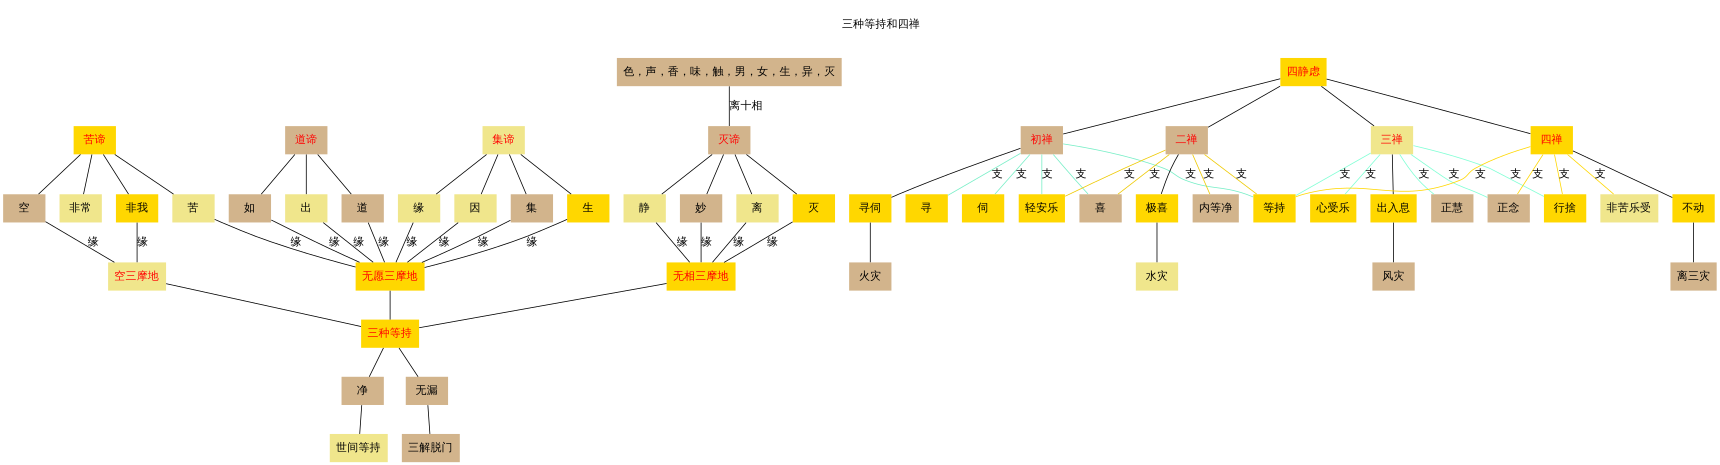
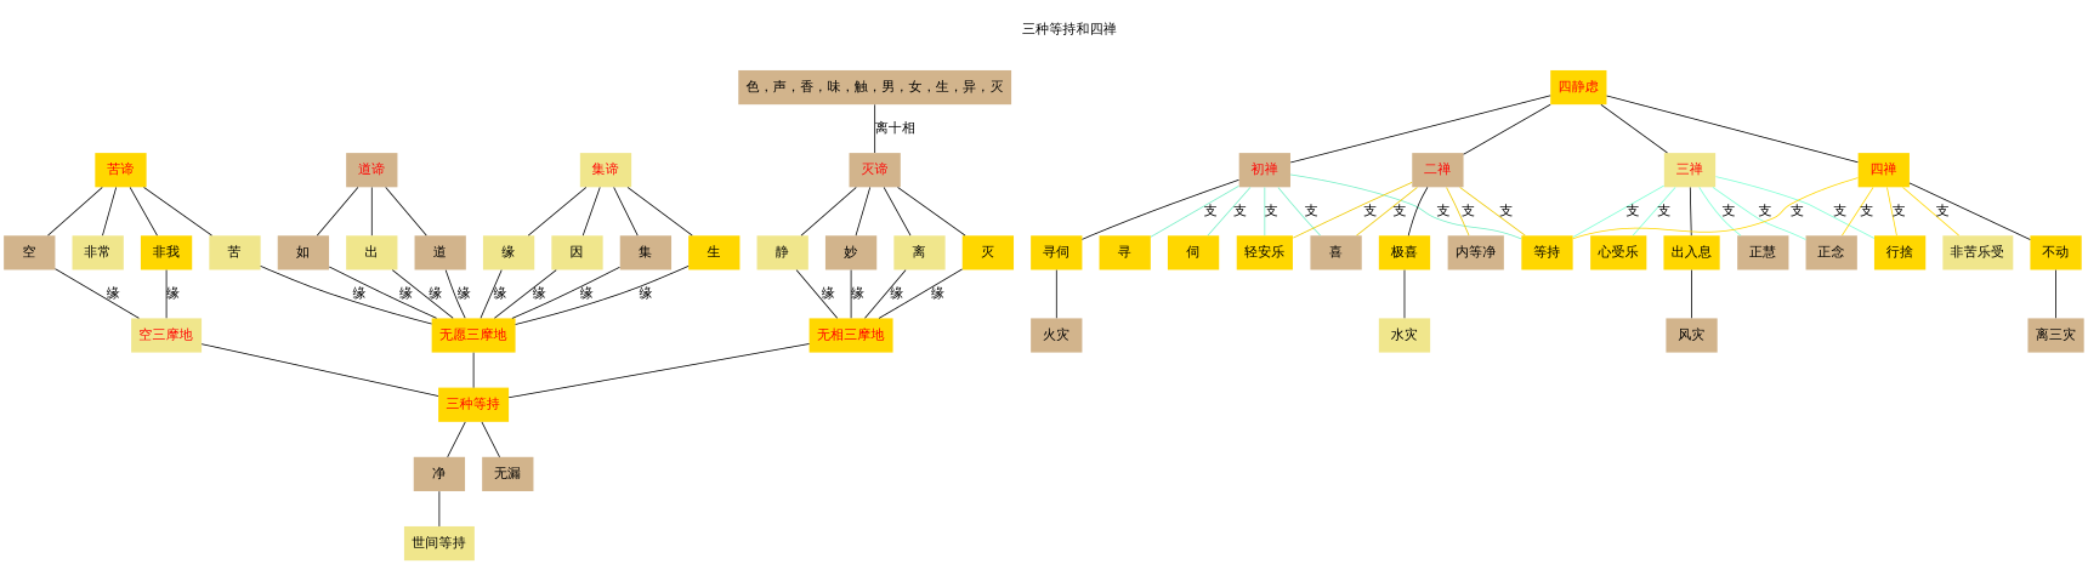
  graph {
    label="\n            三种等持和四禅\l\n            "
    labelloc=t
    rankdir=TB
    splines=true
    node [fillcolor=tan shape=none style=filled]
    "三种等持" [fillcolor=gold fontcolor=red]
    "净"
    "无漏"
    "世间等持" [fillcolor=khaki]
-   "三解脱门"
    "空三摩地" [fillcolor=khaki fontcolor=red]
    "无相三摩地" [fillcolor=gold fontcolor=red]
    "无愿三摩地" [fillcolor=gold fontcolor=red]
    "苦谛" [fillcolor=gold fontcolor=red]
    "非常" [fillcolor=khaki]
    "苦" [fillcolor=khaki]
    "空"
    "非我" [fillcolor=gold]
    "集谛" [fillcolor=khaki fontcolor=red]
    "因" [fillcolor=khaki]
    "集"
    "生" [fillcolor=gold]
    "缘" [fillcolor=khaki]
    "灭谛" [fontcolor=red]
    "灭" [fillcolor=gold]
    "静" [fillcolor=khaki]
    "妙"
    "离" [fillcolor=khaki]
    "道谛" [fontcolor=red]
    "道"
    "如"
    "出" [fillcolor=khaki]
    "色，声，香，味，触，男，女，生，异，灭"
    "四静虑" [fillcolor=gold fontcolor=red]
    "初禅" [fontcolor=red]
    "二禅" [fontcolor=red]
    "三禅" [fillcolor=khaki fontcolor=red]
    "四禅" [fillcolor=gold fontcolor=red]
    "寻伺" [fillcolor=gold]
    "寻" [fillcolor=gold]
    "伺" [fillcolor=gold]
    "喜"
    "轻安乐" [fillcolor=gold]
    "等持" [fillcolor=gold]
    "内等净"
    "极喜" [fillcolor=gold]
    "行捨" [fillcolor=gold]
    "正念"
    "正慧"
    "心受乐" [fillcolor=gold]
    "出入息" [fillcolor=gold]
    "非苦乐受" [fillcolor=khaki]
    "不动" [fillcolor=gold]
    "火灾"
    "水灾" [fillcolor=khaki]
    "风灾"
    "离三灾"
    "三种等持" -- "净"
    "三种等持" -- "无漏"
    "净" -- "世间等持"
-   "无漏" -- "三解脱门"
    "空三摩地" -- "三种等持"
    "无相三摩地" -- "三种等持"
    "无愿三摩地" -- "三种等持"
    "苦谛" -- "非常"
    "苦谛" -- "苦"
    "苦谛" -- "空"
    "苦谛" -- "非我"
    "苦" -- "无愿三摩地" [label="缘"]
    "空" -- "空三摩地" [label="缘"]
    "非我" -- "空三摩地" [label="缘"]
    "集谛" -- "因"
    "集谛" -- "集"
    "集谛" -- "生"
    "集谛" -- "缘"
    "因" -- "无愿三摩地" [label="缘"]
    "集" -- "无愿三摩地" [label="缘"]
    "生" -- "无愿三摩地" [label="缘"]
    "缘" -- "无愿三摩地" [label="缘"]
    "灭谛" -- "灭"
    "灭谛" -- "静"
    "灭谛" -- "妙"
    "灭谛" -- "离"
    "灭" -- "无相三摩地" [label="缘"]
    "静" -- "无相三摩地" [label="缘"]
    "妙" -- "无相三摩地" [label="缘"]
    "离" -- "无相三摩地" [label="缘"]
    "道谛" -- "道"
    "道谛" -- "如"
    "道谛" -- "出"
    "道" -- "无愿三摩地" [label="缘"]
    "如" -- "无愿三摩地" [label="缘"]
    "出" -- "无愿三摩地" [label="缘"]
    "色，声，香，味，触，男，女，生，异，灭" -- "灭谛" [label="离十相"]
    "四静虑" -- "初禅"
    "四静虑" -- "二禅"
    "四静虑" -- "三禅"
    "四静虑" -- "四禅"
    "初禅" -- "寻伺"
    "初禅" -- "寻" [color=aquamarine2 label="支"]
    "初禅" -- "伺" [color=aquamarine2 label="支"]
    "初禅" -- "喜" [color=aquamarine2 label="支"]
    "初禅" -- "轻安乐" [color=aquamarine2 label="支"]
    "初禅" -- "等持" [color=aquamarine2 label="支"]
    "二禅" -- "喜" [color=gold2 label="支"]
    "二禅" -- "轻安乐" [color=gold2 label="支"]
    "二禅" -- "等持" [color=gold2 label="支"]
    "二禅" -- "内等净" [color=gold2 label="支"]
    "二禅" -- "极喜"
    "三禅" -- "等持" [color=aquamarine label="支"]
    "三禅" -- "行捨" [color=aquamarine label="支"]
    "三禅" -- "正念" [color=aquamarine label="支"]
    "三禅" -- "正慧" [color=aquamarine label="支"]
    "三禅" -- "心受乐" [color=aquamarine label="支"]
    "三禅" -- "出入息"
    "四禅" -- "等持" [color=gold label="支"]
    "四禅" -- "行捨" [color=gold label="支"]
    "四禅" -- "正念" [color=gold label="支"]
    "四禅" -- "非苦乐受" [color=gold label="支"]
    "四禅" -- "不动"
    "寻伺" -- "火灾"
    "极喜" -- "水灾"
    "出入息" -- "风灾"
    "不动" -- "离三灾"
  }
